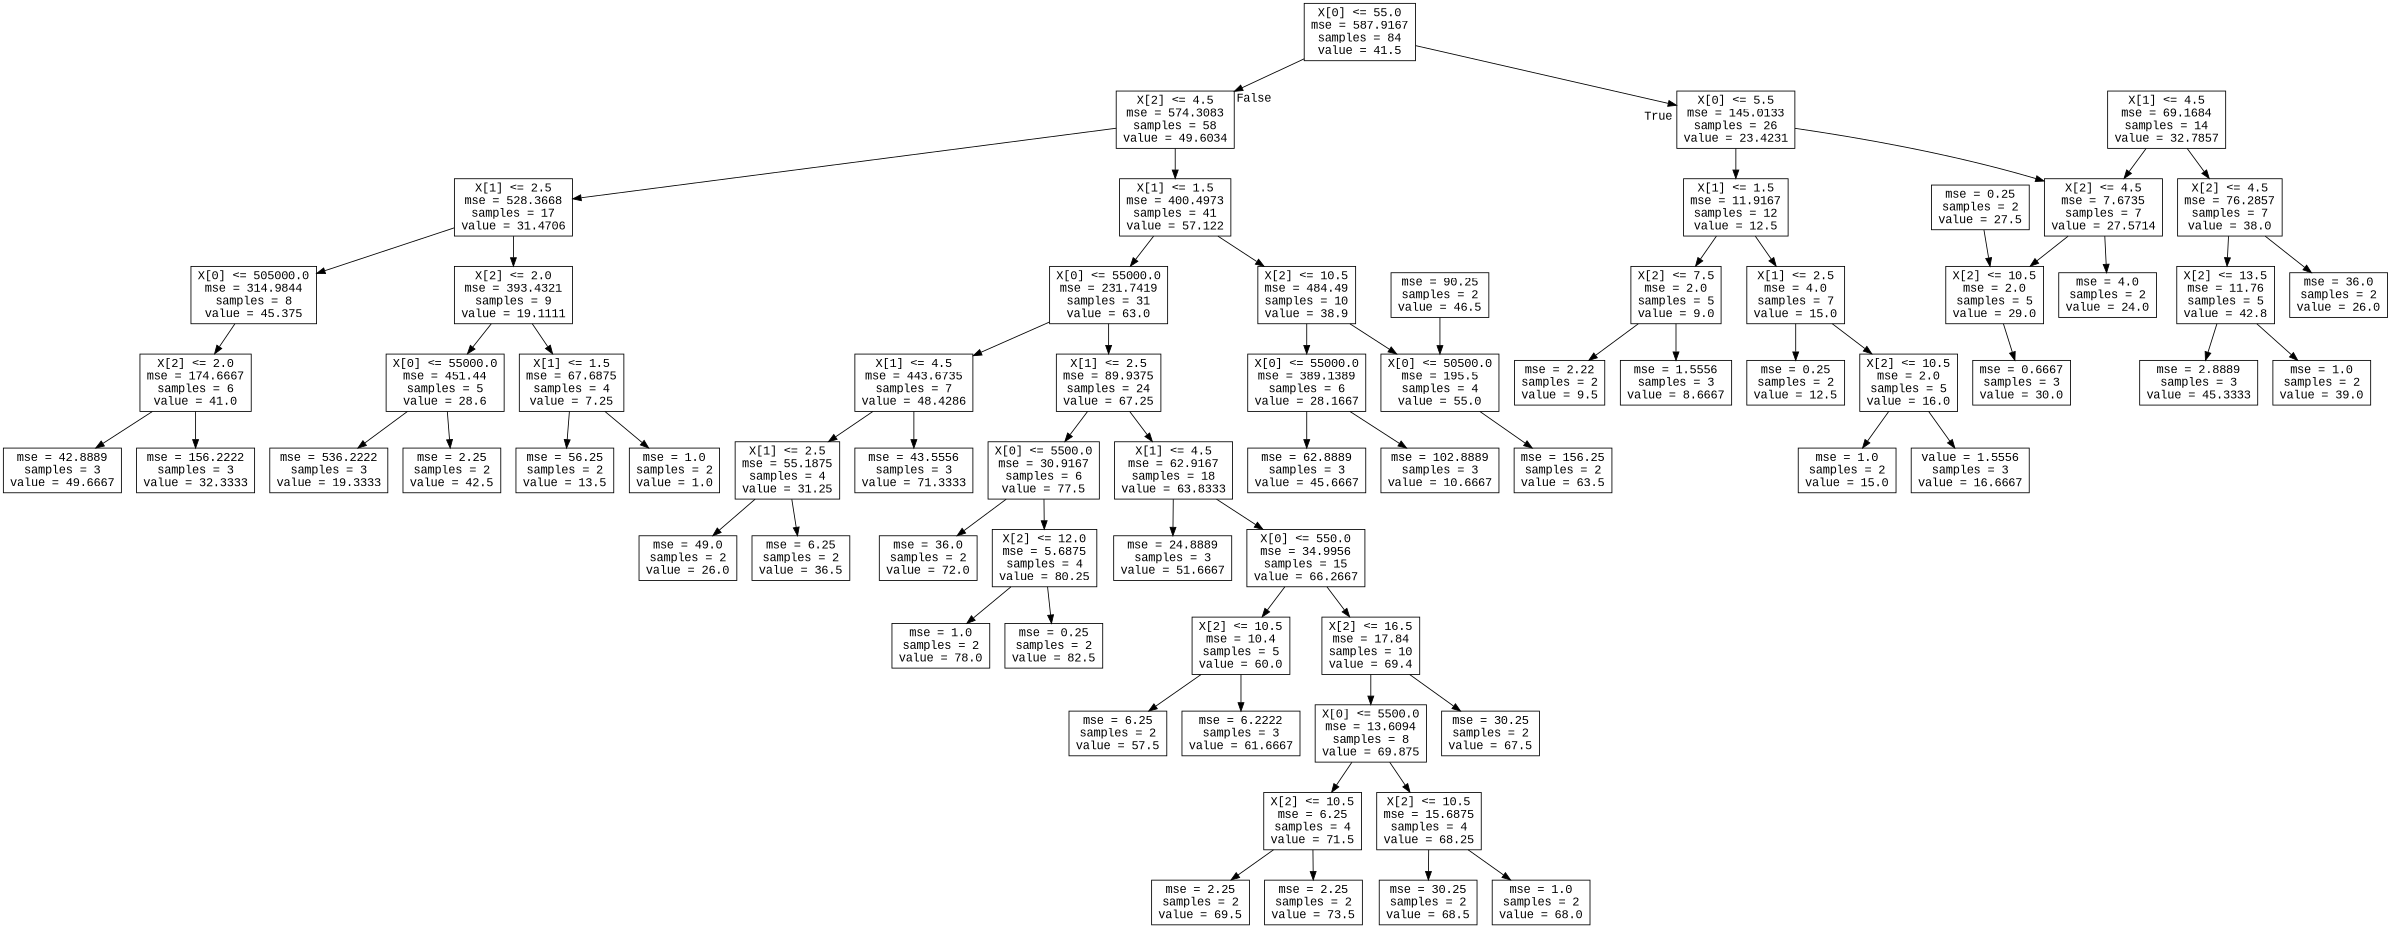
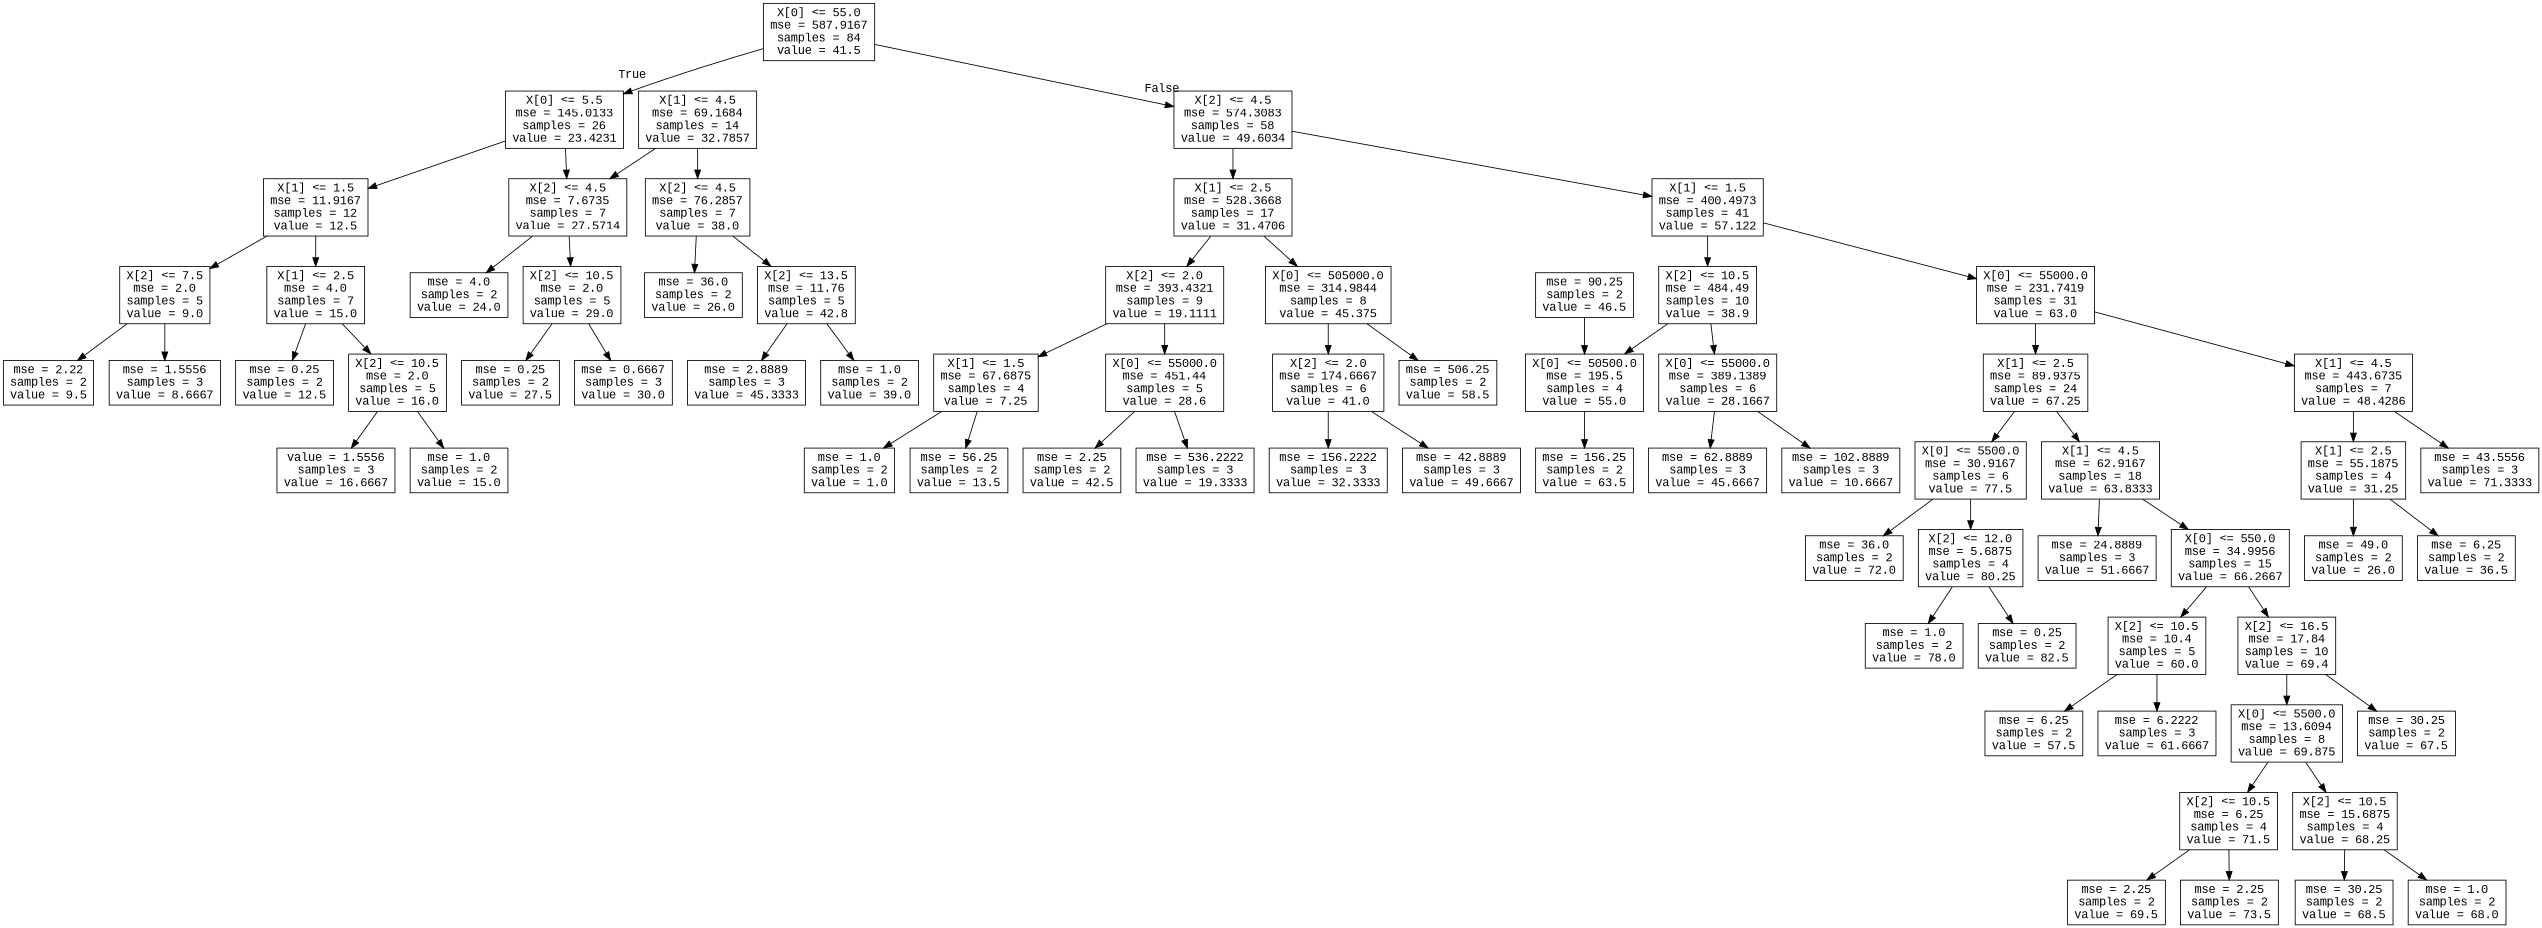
  digraph {
    fontname="Liberation Mono"
    node [fontname="Liberation Mono" shape=box]
    edge [fontname="Liberation Mono"]
    n1 [label="X[0] <= 55.0\nmse = 587.9167\nsamples = 84\nvalue = 41.5"]
    n2 [label="X[0] <= 5.5\nmse = 145.0133\nsamples = 26\nvalue = 23.4231"]
    n3 [label="X[2] <= 4.5\nmse = 574.3083\nsamples = 58\nvalue = 49.6034"]
    n4 [label="X[1] <= 1.5\nmse = 11.9167\nsamples = 12\nvalue = 12.5"]
    n5 [label="X[2] <= 4.5\nmse = 7.6735\nsamples = 7\nvalue = 27.5714"]
    n6 [label="X[1] <= 2.5\nmse = 528.3668\nsamples = 17\nvalue = 31.4706"]
    n7 [label="X[1] <= 1.5\nmse = 400.4973\nsamples = 41\nvalue = 57.122"]
    n8 [label="X[2] <= 7.5\nmse = 2.0\nsamples = 5\nvalue = 9.0"]
    n9 [label="X[1] <= 2.5\nmse = 4.0\nsamples = 7\nvalue = 15.0"]
    n10 [label="X[1] <= 4.5\nmse = 69.1684\nsamples = 14\nvalue = 32.7857"]
    n11 [label="X[2] <= 4.5\nmse = 76.2857\nsamples = 7\nvalue = 38.0"]
    n12 [label="mse = 2.22\nsamples = 2\nvalue = 9.5"]
    n13 [label="mse = 1.5556\nsamples = 3\nvalue = 8.6667"]
    n14 [label="mse = 0.25\nsamples = 2\nvalue = 12.5"]
    n15 [label="X[2] <= 10.5\nmse = 2.0\nsamples = 5\nvalue = 16.0"]
    n16 [label="value = 1.5556\nsamples = 3\nvalue = 16.6667"]
    n17 [label="mse = 1.0\nsamples = 2\nvalue = 15.0"]
    n18 [label="mse = 4.0\nsamples = 2\nvalue = 24.0"]
    n19 [label="X[2] <= 10.5\nmse = 2.0\nsamples = 5\nvalue = 29.0"]
    n20 [label="mse = 36.0\nsamples = 2\nvalue = 26.0"]
    n21 [label="X[2] <= 13.5\nmse = 11.76\nsamples = 5\nvalue = 42.8"]
    n22 [label="mse = 0.25\nsamples = 2\nvalue = 27.5"]
    n23 [label="mse = 0.6667\nsamples = 3\nvalue = 30.0"]
    n24 [label="mse = 2.8889\nsamples = 3\nvalue = 45.3333"]
    n25 [label="mse = 1.0\nsamples = 2\nvalue = 39.0"]
    n26 [label="X[2] <= 2.0\nmse = 393.4321\nsamples = 9\nvalue = 19.1111"]
    n27 [label="X[0] <= 505000.0\nmse = 314.9844\nsamples = 8\nvalue = 45.375"]
    n28 [label="X[2] <= 10.5\nmse = 484.49\nsamples = 10\nvalue = 38.9"]
    n29 [label="X[0] <= 55000.0\nmse = 231.7419\nsamples = 31\nvalue = 63.0"]
    n30 [label="X[1] <= 1.5\nmse = 67.6875\nsamples = 4\nvalue = 7.25"]
    n31 [label="X[0] <= 55000.0\nmse = 451.44\nsamples = 5\nvalue = 28.6"]
    n32 [label="X[2] <= 2.0\nmse = 174.6667\nsamples = 6\nvalue = 41.0"]
+   n33 [label="mse = 506.25\nsamples = 2\nvalue = 58.5"]
    n34 [label="mse = 1.0\nsamples = 2\nvalue = 1.0"]
    n35 [label="mse = 56.25\nsamples = 2\nvalue = 13.5"]
    n36 [label="mse = 2.25\nsamples = 2\nvalue = 42.5"]
    n37 [label="mse = 536.2222\nsamples = 3\nvalue = 19.3333"]
    n38 [label="mse = 156.2222\nsamples = 3\nvalue = 32.3333"]
    n39 [label="mse = 42.8889\nsamples = 3\nvalue = 49.6667"]
    n40 [label="X[0] <= 50500.0\nmse = 195.5\nsamples = 4\nvalue = 55.0"]
    n41 [label="X[0] <= 55000.0\nmse = 389.1389\nsamples = 6\nvalue = 28.1667"]
    n42 [label="X[1] <= 2.5\nmse = 89.9375\nsamples = 24\nvalue = 67.25"]
    n43 [label="X[1] <= 4.5\nmse = 443.6735\nsamples = 7\nvalue = 48.4286"]
    n44 [label="mse = 156.25\nsamples = 2\nvalue = 63.5"]
    n45 [label="mse = 62.8889\nsamples = 3\nvalue = 45.6667"]
    n46 [label="mse = 102.8889\nsamples = 3\nvalue = 10.6667"]
    n47 [label="mse = 90.25\nsamples = 2\nvalue = 46.5"]
    n48 [label="X[0] <= 5500.0\nmse = 30.9167\nsamples = 6\nvalue = 77.5"]
    n49 [label="X[1] <= 4.5\nmse = 62.9167\nsamples = 18\nvalue = 63.8333"]
    n50 [label="X[1] <= 2.5\nmse = 55.1875\nsamples = 4\nvalue = 31.25"]
    n51 [label="mse = 43.5556\nsamples = 3\nvalue = 71.3333"]
    n52 [label="mse = 36.0\nsamples = 2\nvalue = 72.0"]
    n53 [label="X[2] <= 12.0\nmse = 5.6875\nsamples = 4\nvalue = 80.25"]
    n54 [label="mse = 24.8889\nsamples = 3\nvalue = 51.6667"]
    n55 [label="X[0] <= 550.0\nmse = 34.9956\nsamples = 15\nvalue = 66.2667"]
    n56 [label="mse = 1.0\nsamples = 2\nvalue = 78.0"]
    n57 [label="mse = 0.25\nsamples = 2\nvalue = 82.5"]
    n58 [label="X[2] <= 10.5\nmse = 10.4\nsamples = 5\nvalue = 60.0"]
    n59 [label="X[2] <= 16.5\nmse = 17.84\nsamples = 10\nvalue = 69.4"]
    n60 [label="mse = 6.25\nsamples = 2\nvalue = 57.5"]
    n61 [label="mse = 6.2222\nsamples = 3\nvalue = 61.6667"]
    n62 [label="X[0] <= 5500.0\nmse = 13.6094\nsamples = 8\nvalue = 69.875"]
    n63 [label="mse = 30.25\nsamples = 2\nvalue = 67.5"]
    n64 [label="X[2] <= 10.5\nmse = 6.25\nsamples = 4\nvalue = 71.5"]
    n65 [label="X[2] <= 10.5\nmse = 15.6875\nsamples = 4\nvalue = 68.25"]
    n66 [label="mse = 2.25\nsamples = 2\nvalue = 69.5"]
    n67 [label="mse = 2.25\nsamples = 2\nvalue = 73.5"]
    n68 [label="mse = 30.25\nsamples = 2\nvalue = 68.5"]
    n69 [label="mse = 1.0\nsamples = 2\nvalue = 68.0"]
    n70 [label="mse = 49.0\nsamples = 2\nvalue = 26.0"]
    n71 [label="mse = 6.25\nsamples = 2\nvalue = 36.5"]
    n1 -> n2 [headlabel=True labelangle=45 labeldistance=2.5]
    n1 -> n3 [headlabel=False labelangle=-45 labeldistance=2.5]
    n2 -> n4
    n2 -> n5
    n3 -> n6
    n3 -> n7
    n4 -> n8
    n4 -> n9
    n5 -> n18
    n5 -> n19
    n6 -> n26
    n6 -> n27
    n7 -> n28
    n7 -> n29
    n8 -> n12
    n8 -> n13
    n9 -> n14
    n9 -> n15
    n10 -> n5
    n10 -> n11
    n11 -> n20
    n11 -> n21
    n15 -> n16
    n15 -> n17
-   n22 -> n19
+   n19 -> n22
    n19 -> n23
    n21 -> n24
    n21 -> n25
    n26 -> n30
    n26 -> n31
    n27 -> n32
+   n27 -> n33
    n28 -> n40
    n28 -> n41
    n29 -> n42
    n29 -> n43
    n30 -> n34
    n30 -> n35
    n31 -> n36
    n31 -> n37
    n32 -> n38
    n32 -> n39
    n40 -> n44
    n41 -> n45
    n41 -> n46
    n42 -> n48
    n42 -> n49
    n43 -> n50
    n43 -> n51
    n47 -> n40
    n48 -> n52
    n48 -> n53
    n49 -> n54
    n49 -> n55
    n50 -> n70
    n50 -> n71
    n53 -> n56
    n53 -> n57
    n55 -> n58
    n55 -> n59
    n58 -> n60
    n58 -> n61
    n59 -> n62
    n59 -> n63
    n62 -> n64
    n62 -> n65
    n64 -> n66
    n64 -> n67
    n65 -> n68
    n65 -> n69
  }
